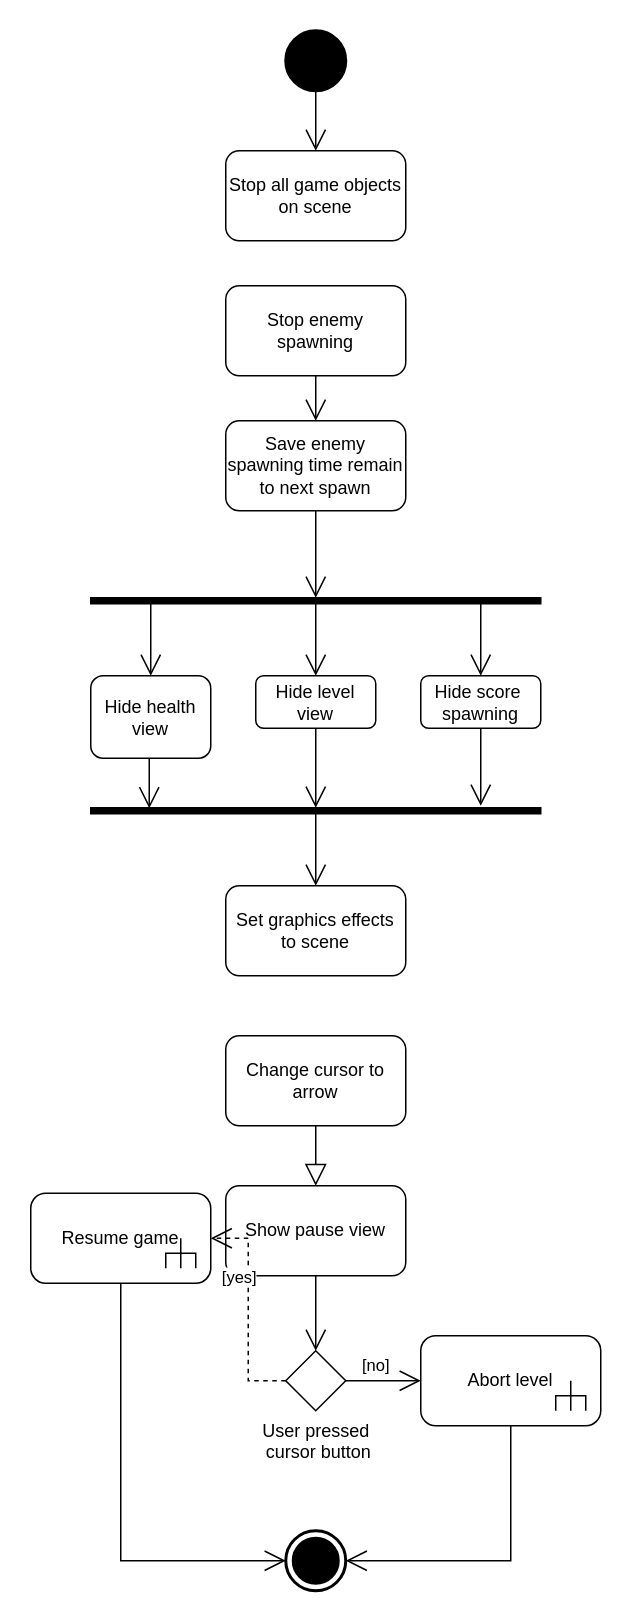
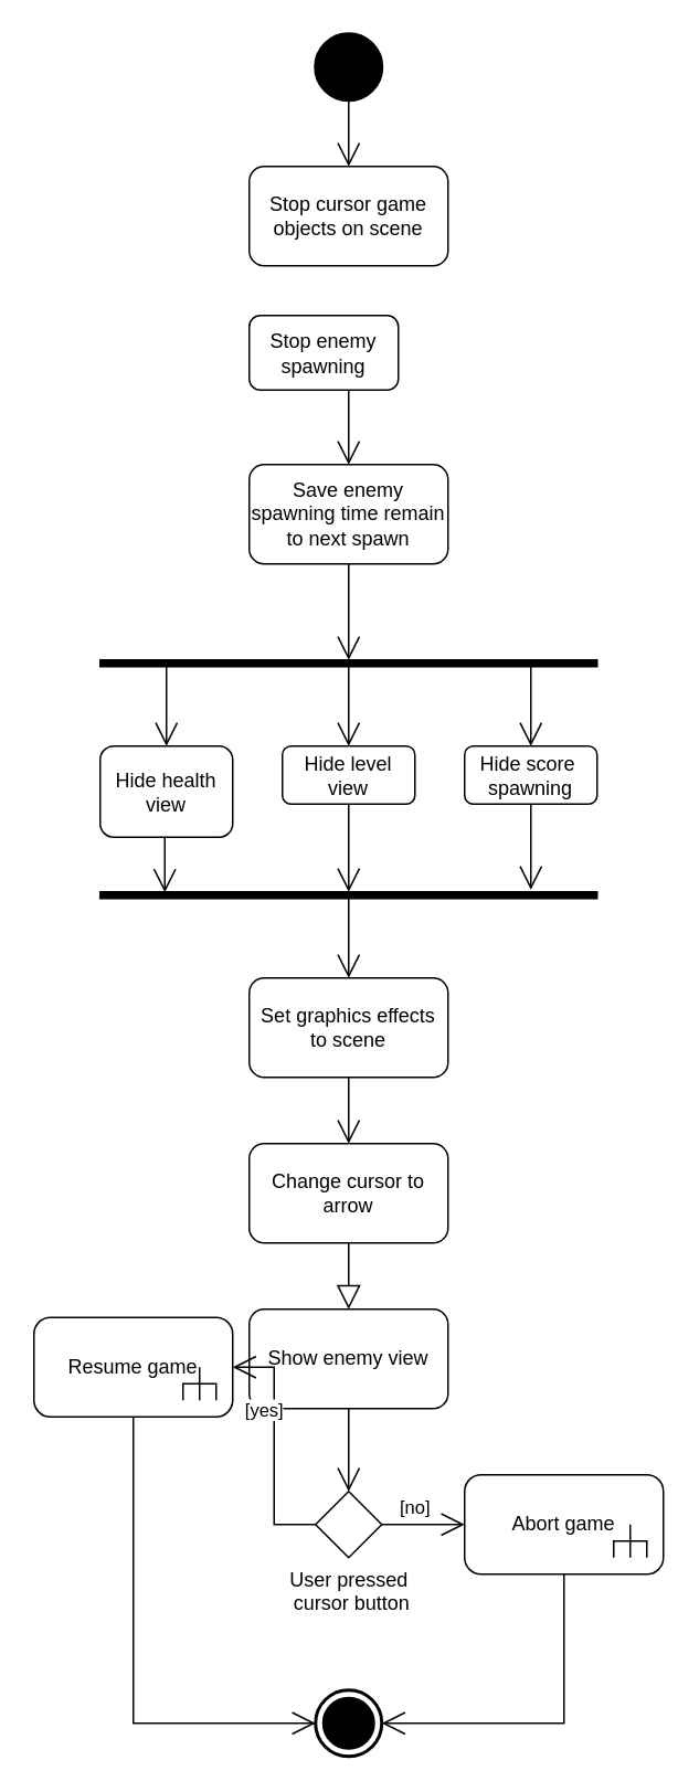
  <mxCell id="0" />
  <mxCell id="1" parent="0" />
  <mxCell id="2" style="edgeStyle=orthogonalEdgeStyle;rounded=0;orthogonalLoop=1;jettySize=auto;html=1;entryX=0.5;entryY=0;entryDx=0;entryDy=0;endArrow=open;endFill=0;endSize=12;" parent="1" source="3" edge="1" target="4"><mxGeometry relative="1" as="geometry"><mxPoint x="210" y="100" as="targetPoint" /></mxGeometry></mxCell>
  <mxCell id="3" value="" style="shape=ellipse;html=1;fillColor=#000000;strokeWidth=2;verticalLabelPosition=bottom;verticalAlignment=top;perimeter=ellipsePerimeter;" parent="1" vertex="1"><mxGeometry x="190" y="20" width="40" height="40" as="geometry" /></mxCell>
- <mxCell id="4" value="Stop all game objects on scene" style="shape=rect;html=1;rounded=1;whiteSpace=wrap;align=center;" vertex="1" parent="1"><mxGeometry x="150" y="100" width="120" height="60" as="geometry" /></mxCell>
+ <mxCell id="4" value="Stop cursor game objects on scene" style="shape=rect;html=1;rounded=1;whiteSpace=wrap;align=center;" vertex="1" parent="1"><mxGeometry x="150" y="100" width="120" height="60" as="geometry" /></mxCell>
  <mxCell id="5" style="edgeStyle=elbowEdgeStyle;rounded=0;orthogonalLoop=1;jettySize=auto;html=1;entryX=0.5;entryY=0;entryDx=0;entryDy=0;endArrow=open;endFill=0;endSize=12;" edge="1" parent="1" source="6" target="8"><mxGeometry relative="1" as="geometry" /></mxCell>
- <mxCell id="6" value="Stop enemy spawning" style="shape=rect;html=1;rounded=1;whiteSpace=wrap;align=center;" vertex="1" parent="1"><mxGeometry x="150" y="190" width="120" height="60" as="geometry" /></mxCell>
+ <mxCell id="6" value="Stop enemy spawning" style="shape=rect;html=1;rounded=1;whiteSpace=wrap;align=center;" vertex="1" parent="1"><mxGeometry x="150" y="190" width="90" height="45" as="geometry" /></mxCell>
  <mxCell id="7" style="edgeStyle=elbowEdgeStyle;rounded=0;orthogonalLoop=1;jettySize=auto;html=1;entryX=0;entryY=0.5;entryDx=0;entryDy=0;endArrow=open;endFill=0;endSize=12;" edge="1" parent="1" source="8" target="12"><mxGeometry relative="1" as="geometry" /></mxCell>
  <mxCell id="8" value="Save enemy spawning time remain to next spawn" style="shape=rect;html=1;rounded=1;whiteSpace=wrap;align=center;" vertex="1" parent="1"><mxGeometry x="150" y="280" width="120" height="60" as="geometry" /></mxCell>
  <mxCell id="9" style="edgeStyle=elbowEdgeStyle;rounded=0;orthogonalLoop=1;jettySize=auto;html=1;entryX=0.5;entryY=0;entryDx=0;entryDy=0;endArrow=open;endFill=0;endSize=12;" edge="1" parent="1" source="12" target="14"><mxGeometry relative="1" as="geometry"><Array as="points"><mxPoint x="100" y="400" /></Array></mxGeometry></mxCell>
  <mxCell id="10" style="edgeStyle=elbowEdgeStyle;rounded=0;orthogonalLoop=1;jettySize=auto;html=1;entryX=0.5;entryY=0;entryDx=0;entryDy=0;endArrow=open;endFill=0;endSize=12;" edge="1" parent="1" source="12" target="16"><mxGeometry relative="1" as="geometry" /></mxCell>
  <mxCell id="11" style="edgeStyle=elbowEdgeStyle;rounded=0;orthogonalLoop=1;jettySize=auto;html=1;entryX=0.5;entryY=0;entryDx=0;entryDy=0;endArrow=open;endFill=0;endSize=12;" edge="1" parent="1" source="12" target="18"><mxGeometry relative="1" as="geometry"><Array as="points"><mxPoint x="320" y="400" /></Array></mxGeometry></mxCell>
  <mxCell id="12" value="" style="shape=rect;html=1;fillColor=#000000;verticalLabelPosition=bottom;verticalAlignment=top;rotation=90;" vertex="1" parent="1"><mxGeometry x="208" y="250" width="4" height="300" as="geometry" /></mxCell>
  <mxCell id="13" style="edgeStyle=elbowEdgeStyle;rounded=0;orthogonalLoop=1;jettySize=auto;html=1;endArrow=open;endFill=0;endSize=12;entryX=0.083;entryY=0.87;entryDx=0;entryDy=0;entryPerimeter=0;" edge="1" parent="1" source="14" target="20"><mxGeometry relative="1" as="geometry"><mxPoint x="99" y="536" as="targetPoint" /></mxGeometry></mxCell>
  <mxCell id="14" value="Hide health view" style="shape=rect;html=1;rounded=1;whiteSpace=wrap;align=center;" vertex="1" parent="1"><mxGeometry x="60" y="450" width="80" height="55" as="geometry" /></mxCell>
  <mxCell id="15" style="edgeStyle=elbowEdgeStyle;rounded=0;orthogonalLoop=1;jettySize=auto;html=1;entryX=0;entryY=0.5;entryDx=0;entryDy=0;endArrow=open;endFill=0;endSize=12;" edge="1" parent="1" source="16" target="20"><mxGeometry relative="1" as="geometry" /></mxCell>
  <mxCell id="16" value="Hide level view" style="shape=rect;html=1;rounded=1;whiteSpace=wrap;align=center;" vertex="1" parent="1"><mxGeometry x="170" y="450" width="80" height="35" as="geometry" /></mxCell>
  <mxCell id="17" style="edgeStyle=elbowEdgeStyle;rounded=0;orthogonalLoop=1;jettySize=auto;html=1;entryX=-0.333;entryY=0.134;entryDx=0;entryDy=0;entryPerimeter=0;endArrow=open;endFill=0;endSize=12;" edge="1" parent="1" source="18" target="20"><mxGeometry relative="1" as="geometry" /></mxCell>
  <mxCell id="18" value="Hide score&amp;nbsp; spawning" style="shape=rect;html=1;rounded=1;whiteSpace=wrap;align=center;" vertex="1" parent="1"><mxGeometry x="280" y="450" width="80" height="35" as="geometry" /></mxCell>
  <mxCell id="19" style="edgeStyle=elbowEdgeStyle;rounded=0;orthogonalLoop=1;jettySize=auto;html=1;entryX=0.5;entryY=0;entryDx=0;entryDy=0;endArrow=open;endFill=0;endSize=12;" edge="1" parent="1" source="20" target="22"><mxGeometry relative="1" as="geometry" /></mxCell>
  <mxCell id="20" value="" style="shape=rect;html=1;fillColor=#000000;verticalLabelPosition=bottom;verticalAlignment=top;rotation=90;" vertex="1" parent="1"><mxGeometry x="208" y="390" width="4" height="300" as="geometry" /></mxCell>
+ <mxCell id="21" style="edgeStyle=elbowEdgeStyle;rounded=0;orthogonalLoop=1;jettySize=auto;html=1;entryX=0.5;entryY=0;entryDx=0;entryDy=0;endArrow=open;endFill=0;endSize=12;" edge="1" parent="1" source="22" target="24"><mxGeometry relative="1" as="geometry" /></mxCell>
  <mxCell id="22" value="Set graphics effects to scene" style="shape=rect;html=1;rounded=1;whiteSpace=wrap;align=center;" vertex="1" parent="1"><mxGeometry x="150" y="590" width="120" height="60" as="geometry" /></mxCell>
  <mxCell id="23" style="edgeStyle=elbowEdgeStyle;rounded=0;orthogonalLoop=1;jettySize=auto;html=1;entryX=0.5;entryY=0;entryDx=0;entryDy=0;endArrow=block;endFill=0;endSize=12;" edge="1" parent="1" source="24" target="26"><mxGeometry relative="1" as="geometry" /></mxCell>
  <mxCell id="24" value="Change cursor to arrow" style="shape=rect;html=1;rounded=1;whiteSpace=wrap;align=center;" vertex="1" parent="1"><mxGeometry x="150" y="690" width="120" height="60" as="geometry" /></mxCell>
  <mxCell id="25" style="edgeStyle=elbowEdgeStyle;rounded=0;orthogonalLoop=1;jettySize=auto;html=1;entryX=0.5;entryY=0;entryDx=0;entryDy=0;endArrow=open;endFill=0;endSize=12;" edge="1" parent="1" source="26" target="29"><mxGeometry relative="1" as="geometry" /></mxCell>
- <mxCell id="26" value="Show pause view" style="shape=rect;html=1;rounded=1;whiteSpace=wrap;align=center;" vertex="1" parent="1"><mxGeometry x="150" y="790" width="120" height="60" as="geometry" /></mxCell>
- <mxCell id="27" value="[yes]" style="edgeStyle=elbowEdgeStyle;rounded=0;orthogonalLoop=1;jettySize=auto;html=1;entryX=1;entryY=0.5;entryDx=0;entryDy=0;entryPerimeter=0;endArrow=open;endFill=0;endSize=12;dashed=1;" edge="1" parent="1" source="29" target="31"><mxGeometry y="11" relative="1" as="geometry"><mxPoint x="5" y="-21" as="offset" /></mxGeometry></mxCell>
+ <mxCell id="26" value="Show enemy view" style="shape=rect;html=1;rounded=1;whiteSpace=wrap;align=center;" vertex="1" parent="1"><mxGeometry x="150" y="790" width="120" height="60" as="geometry" /></mxCell>
+ <mxCell id="27" value="[yes]" style="edgeStyle=elbowEdgeStyle;rounded=0;orthogonalLoop=1;jettySize=auto;html=1;entryX=1;entryY=0.5;entryDx=0;entryDy=0;entryPerimeter=0;endArrow=open;endFill=0;endSize=12;" edge="1" parent="1" source="29" target="31"><mxGeometry y="11" relative="1" as="geometry"><mxPoint x="5" y="-21" as="offset" /></mxGeometry></mxCell>
  <mxCell id="28" value="[no]" style="edgeStyle=elbowEdgeStyle;rounded=0;orthogonalLoop=1;jettySize=auto;html=1;entryX=0;entryY=0.5;entryDx=0;entryDy=0;entryPerimeter=0;endArrow=open;endFill=0;endSize=12;" edge="1" parent="1" source="29" target="33"><mxGeometry y="11" relative="1" as="geometry"><mxPoint x="-5" y="1" as="offset" /></mxGeometry></mxCell>
  <mxCell id="29" value="User pressed&lt;br&gt;&amp;nbsp;cursor button" style="shape=rhombus;html=1;verticalLabelPosition=bottom;verticalAlignment=bottom;labelPosition=center;align=center;verticalAlign=top;" vertex="1" parent="1"><mxGeometry x="190" y="900" width="40" height="40" as="geometry" /></mxCell>
  <mxCell id="30" style="edgeStyle=elbowEdgeStyle;rounded=0;orthogonalLoop=1;jettySize=auto;html=1;entryX=0;entryY=0.5;entryDx=0;entryDy=0;entryPerimeter=0;endArrow=open;endFill=0;endSize=12;" edge="1" parent="1" source="31" target="34"><mxGeometry relative="1" as="geometry"><Array as="points"><mxPoint x="80" y="1000" /></Array></mxGeometry></mxCell>
  <mxCell id="31" value="Resume game" style="html=1;shape=mxgraph.sysml.callBehAct;whiteSpace=wrap;align=center;" vertex="1" parent="1"><mxGeometry x="20" y="795" width="120" height="60" as="geometry" /></mxCell>
  <mxCell id="32" style="edgeStyle=elbowEdgeStyle;rounded=0;orthogonalLoop=1;jettySize=auto;html=1;entryX=1;entryY=0.5;entryDx=0;entryDy=0;entryPerimeter=0;endArrow=open;endFill=0;endSize=12;" edge="1" parent="1" source="33" target="34"><mxGeometry relative="1" as="geometry"><Array as="points"><mxPoint x="340" y="980" /><mxPoint x="350" y="1010" /></Array></mxGeometry></mxCell>
- <mxCell id="33" value="Abort level" style="html=1;shape=mxgraph.sysml.callBehAct;whiteSpace=wrap;align=center;" vertex="1" parent="1"><mxGeometry x="280" y="890" width="120" height="60" as="geometry" /></mxCell>
+ <mxCell id="33" value="Abort game" style="html=1;shape=mxgraph.sysml.callBehAct;whiteSpace=wrap;align=center;" vertex="1" parent="1"><mxGeometry x="280" y="890" width="120" height="60" as="geometry" /></mxCell>
  <mxCell id="34" value="" style="html=1;shape=mxgraph.sysml.actFinal;strokeWidth=2;verticalLabelPosition=bottom;verticalAlignment=top;" vertex="1" parent="1"><mxGeometry x="190" y="1020" width="40" height="40" as="geometry" /></mxCell>
